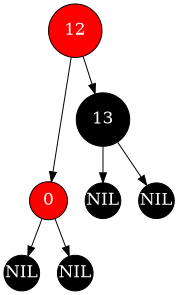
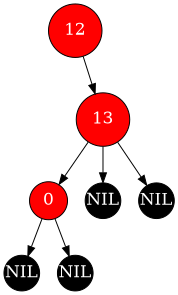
  digraph {
    fontname="DejaVu Serif"
    node [fillcolor=black fontcolor=white fontname="DejaVu Serif" fontsize=17 shape=circle style=filled fixedsize=true]
    edge [fontname="DejaVu Serif"]
    0 [fillcolor=red fixedsize=""]
    n2 [label=NIL]
    n3 [label=NIL]
    12 [fillcolor=red fixedsize=""]
-   13 [fixedsize=""]
+   13 [fillcolor=red fixedsize=""]
    n6 [label=NIL]
    n7 [label=NIL]
    0 -> n2
    0 -> n3
-   12 -> 0
+   13 -> 0
    12 -> 13
    13 -> n6
    13 -> n7
  }
